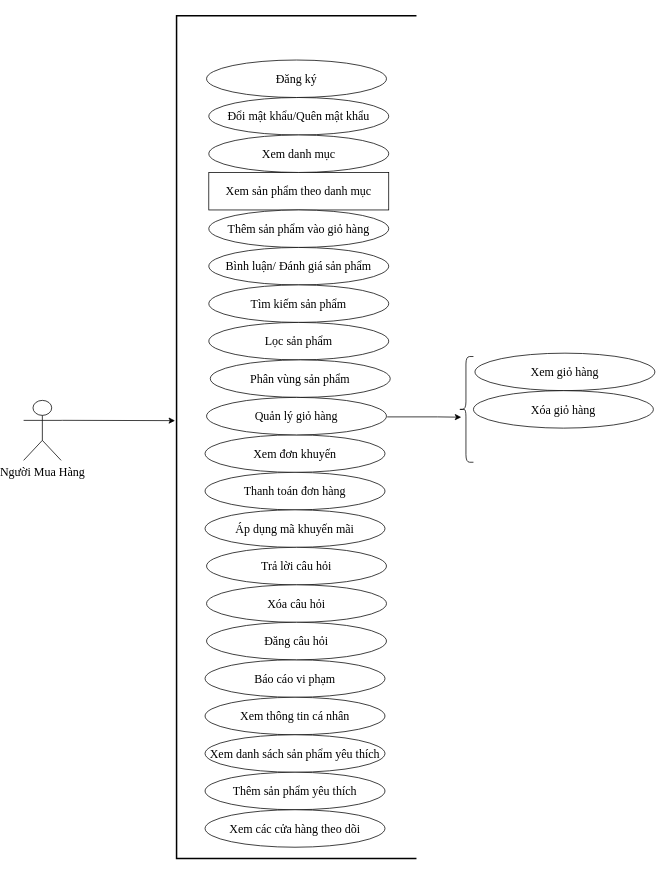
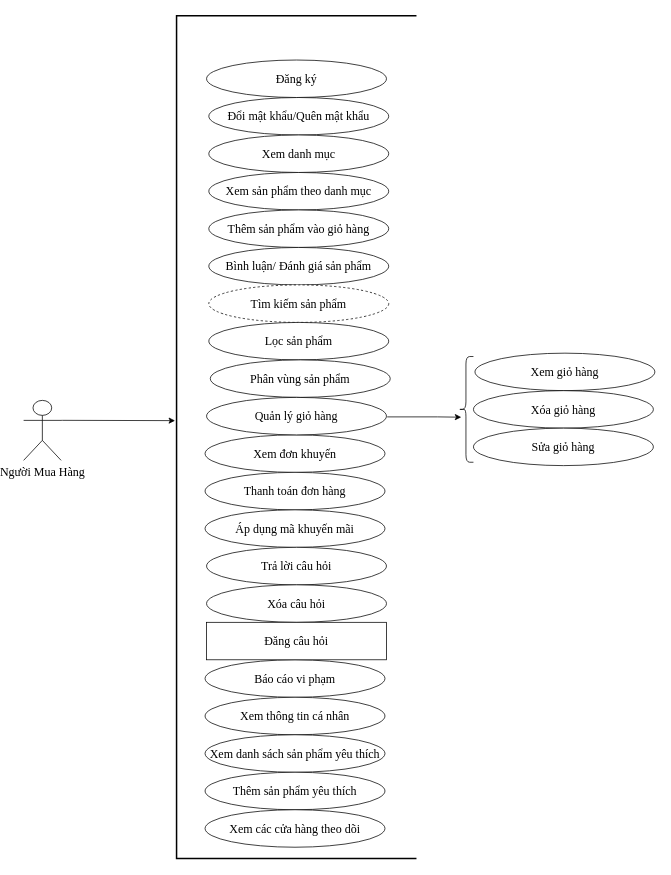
  <mxCell id="0" />
  <mxCell id="1" parent="0" />
  <mxCell id="2" value="" style="edgeStyle=orthogonalEdgeStyle;rounded=0;orthogonalLoop=1;jettySize=auto;html=1;exitX=1;exitY=0.333;exitDx=0;exitDy=0;exitPerimeter=0;" parent="1" source="3" edge="1"><mxGeometry relative="1" as="geometry"><mxPoint x="222" y="560" as="targetPoint" /><Array as="points"><mxPoint x="72" y="560" /></Array></mxGeometry></mxCell>
  <mxCell id="3" value="Người Mua Hàng" style="shape=umlActor;verticalLabelPosition=bottom;verticalAlign=top;html=1;outlineConnect=0;fontFamily=Times New Roman;fontSize=16;" parent="1" vertex="1"><mxGeometry x="20" y="533" width="50" height="80" as="geometry" /></mxCell>
  <mxCell id="4" value="" style="edgeStyle=orthogonalEdgeStyle;rounded=0;orthogonalLoop=1;jettySize=auto;html=1;exitX=0.878;exitY=0.476;exitDx=0;exitDy=0;exitPerimeter=0;entryX=0.188;entryY=0.574;entryDx=0;entryDy=0;entryPerimeter=0;" edge="1" parent="1" source="5" target="26"><mxGeometry relative="1" as="geometry"><mxPoint x="591" y="553" as="targetPoint" /></mxGeometry></mxCell>
  <mxCell id="5" value="" style="strokeWidth=2;html=1;shape=mxgraph.flowchart.annotation_1;align=left;pointerEvents=1;fontFamily=Times New Roman;fontSize=16;" parent="1" vertex="1"><mxGeometry x="224" y="20" width="320" height="1124" as="geometry" /></mxCell>
  <mxCell id="6" value="Đổi mật khẩu/Quên mật khẩu" style="ellipse;whiteSpace=wrap;html=1;fontFamily=Times New Roman;fontSize=16;" parent="1" vertex="1"><mxGeometry x="267" y="129" width="240" height="50" as="geometry" /></mxCell>
- <mxCell id="7" value="Xem sản phẩm theo danh mục" style="whiteSpace=wrap;html=1;fontFamily=Times New Roman;fontSize=16;rounded=0;" parent="1" vertex="1"><mxGeometry x="267" y="229" width="240" height="50" as="geometry" /></mxCell>
+ <mxCell id="7" value="Xem sản phẩm theo danh mục" style="ellipse;whiteSpace=wrap;html=1;fontFamily=Times New Roman;fontSize=16;" parent="1" vertex="1"><mxGeometry x="267" y="229" width="240" height="50" as="geometry" /></mxCell>
  <mxCell id="8" value="Xem danh mục" style="ellipse;whiteSpace=wrap;html=1;fontFamily=Times New Roman;fontSize=16;" parent="1" vertex="1"><mxGeometry x="267" y="179" width="240" height="50" as="geometry" /></mxCell>
  <mxCell id="9" value="Thêm sản phẩm vào giỏ hàng" style="ellipse;whiteSpace=wrap;html=1;fontFamily=Times New Roman;fontSize=16;" parent="1" vertex="1"><mxGeometry x="267" y="279" width="240" height="50" as="geometry" /></mxCell>
  <mxCell id="10" value="Bình luận/ Đánh giá sản phẩm" style="ellipse;whiteSpace=wrap;html=1;fontFamily=Times New Roman;fontSize=16;" parent="1" vertex="1"><mxGeometry x="267" y="329" width="240" height="50" as="geometry" /></mxCell>
- <mxCell id="11" value="Tìm kiếm sản phẩm" style="ellipse;whiteSpace=wrap;html=1;fontFamily=Times New Roman;fontSize=16;" parent="1" vertex="1"><mxGeometry x="267" y="379" width="240" height="50" as="geometry" /></mxCell>
+ <mxCell id="11" value="Tìm kiếm sản phẩm" style="ellipse;whiteSpace=wrap;html=1;fontFamily=Times New Roman;fontSize=16;dashed=1;" parent="1" vertex="1"><mxGeometry x="267" y="379" width="240" height="50" as="geometry" /></mxCell>
  <mxCell id="12" value="Lọc sản phẩm" style="ellipse;whiteSpace=wrap;html=1;fontFamily=Times New Roman;fontSize=16;" parent="1" vertex="1"><mxGeometry x="267" y="429" width="240" height="50" as="geometry" /></mxCell>
  <mxCell id="13" value="Phân vùng sản phẩm" style="ellipse;whiteSpace=wrap;html=1;fontFamily=Times New Roman;fontSize=16;" parent="1" vertex="1"><mxGeometry x="269" y="479" width="240" height="50" as="geometry" /></mxCell>
  <mxCell id="14" value="Xem giỏ hàng" style="ellipse;whiteSpace=wrap;html=1;fontFamily=Times New Roman;fontSize=16;" parent="1" vertex="1"><mxGeometry x="622" y="470" width="240" height="50" as="geometry" /></mxCell>
  <mxCell id="15" value="Xóa giỏ hàng" style="ellipse;whiteSpace=wrap;html=1;fontFamily=Times New Roman;fontSize=16;" parent="1" vertex="1"><mxGeometry x="620" y="520" width="240" height="50" as="geometry" /></mxCell>
  <mxCell id="16" value="Xem đơn khuyến" style="ellipse;whiteSpace=wrap;html=1;fontFamily=Times New Roman;fontSize=16;" parent="1" vertex="1"><mxGeometry x="262" y="579" width="240" height="50" as="geometry" /></mxCell>
  <mxCell id="17" value="Thanh toán đơn hàng" style="ellipse;whiteSpace=wrap;html=1;fontFamily=Times New Roman;fontSize=16;" parent="1" vertex="1"><mxGeometry x="262" y="629" width="240" height="50" as="geometry" /></mxCell>
  <mxCell id="18" value="Áp dụng mã khuyến mãi" style="ellipse;whiteSpace=wrap;html=1;fontFamily=Times New Roman;fontSize=16;" parent="1" vertex="1"><mxGeometry x="262" y="679" width="240" height="50" as="geometry" /></mxCell>
  <mxCell id="19" value="Báo cáo vi phạm" style="ellipse;whiteSpace=wrap;html=1;fontFamily=Times New Roman;fontSize=16;" parent="1" vertex="1"><mxGeometry x="262" y="879" width="240" height="50" as="geometry" /></mxCell>
  <mxCell id="20" value="Xem thông tin cá nhân" style="ellipse;whiteSpace=wrap;html=1;fontFamily=Times New Roman;fontSize=16;" parent="1" vertex="1"><mxGeometry x="262" y="929" width="240" height="50" as="geometry" /></mxCell>
  <mxCell id="21" value="Xem danh sách sản phẩm yêu thích" style="ellipse;whiteSpace=wrap;html=1;fontFamily=Times New Roman;fontSize=16;" parent="1" vertex="1"><mxGeometry x="262" y="979" width="240" height="50" as="geometry" /></mxCell>
  <mxCell id="22" value="Thêm sản phẩm yêu thích" style="ellipse;whiteSpace=wrap;html=1;fontFamily=Times New Roman;fontSize=16;" parent="1" vertex="1"><mxGeometry x="262" y="1029" width="240" height="50" as="geometry" /></mxCell>
  <mxCell id="23" value="Xem các cửa hàng theo dõi" style="ellipse;whiteSpace=wrap;html=1;fontFamily=Times New Roman;fontSize=16;" parent="1" vertex="1"><mxGeometry x="262" y="1079" width="240" height="50" as="geometry" /></mxCell>
+ <mxCell id="24" value="Sửa giỏ hàng" style="ellipse;whiteSpace=wrap;html=1;fontFamily=Times New Roman;fontSize=16;" vertex="1" parent="1"><mxGeometry x="620" y="570" width="240" height="50" as="geometry" /></mxCell>
  <mxCell id="25" value="Quản lý giỏ hàng" style="ellipse;whiteSpace=wrap;html=1;fontFamily=Times New Roman;fontSize=16;" vertex="1" parent="1"><mxGeometry x="264" y="529" width="240" height="50" as="geometry" /></mxCell>
  <mxCell id="26" value="" style="shape=curlyBracket;whiteSpace=wrap;html=1;rounded=1;" vertex="1" parent="1"><mxGeometry x="600" y="474.5" width="20" height="141" as="geometry" /></mxCell>
  <mxCell id="27" value="Trả lời câu hỏi" style="ellipse;whiteSpace=wrap;html=1;fontFamily=Times New Roman;fontSize=16;" vertex="1" parent="1"><mxGeometry x="264" y="729" width="240" height="50" as="geometry" /></mxCell>
  <mxCell id="28" value="Xóa câu hỏi" style="ellipse;whiteSpace=wrap;html=1;fontFamily=Times New Roman;fontSize=16;" vertex="1" parent="1"><mxGeometry x="264" y="779" width="240" height="50" as="geometry" /></mxCell>
- <mxCell id="29" value="Đăng câu hỏi" style="ellipse;whiteSpace=wrap;html=1;fontFamily=Times New Roman;fontSize=16;" vertex="1" parent="1"><mxGeometry x="264" y="829" width="240" height="50" as="geometry" /></mxCell>
+ <mxCell id="29" value="Đăng câu hỏi" style="whiteSpace=wrap;html=1;fontFamily=Times New Roman;fontSize=16;rounded=0;" vertex="1" parent="1"><mxGeometry x="264" y="829" width="240" height="50" as="geometry" /></mxCell>
  <mxCell id="30" value="Đăng ký" style="ellipse;whiteSpace=wrap;html=1;fontFamily=Times New Roman;fontSize=16;" vertex="1" parent="1"><mxGeometry x="264" y="79" width="240" height="50" as="geometry" /></mxCell>
